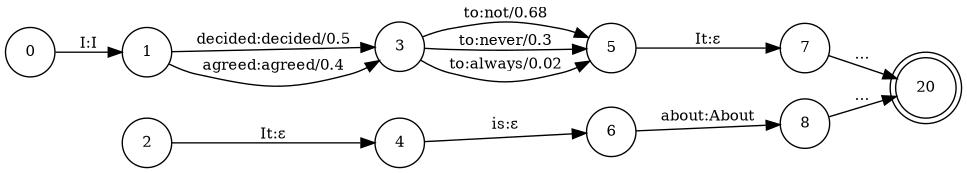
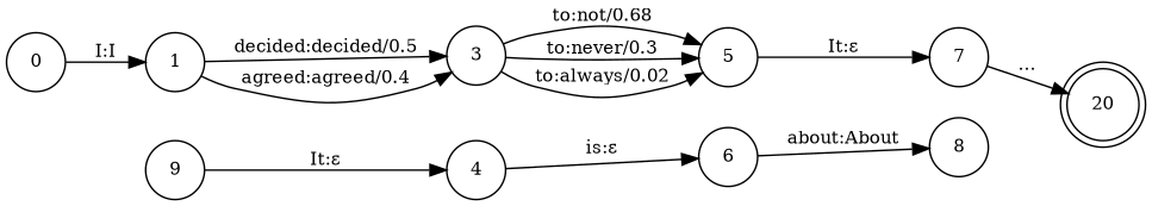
  digraph {
    rankdir=LR
    node [fontsize=11 shape=circle]
    edge [fontsize=11 weight=2]
    0
    1
-   2
+   2 [label=9]
    4
    3
    6
    8
    n8 [label=20 peripheries=2]
    5
    7
    0 -> 1 [label="I:I"]
    1 -> 3 [label="decided:decided/0.5"]
    1 -> 3 [label="agreed:agreed/0.4"]
    2 -> 4 [label="It:ε"]
    4 -> 6 [label="is:ε"]
    3 -> 5 [label="to:not/0.68"]
    3 -> 5 [label="to:never/0.3"]
    3 -> 5 [label="to:always/0.02"]
    6 -> 8 [label="about:About"]
-   8 -> n8 [label="…"]
    5 -> 7 [label="It:ε"]
    7 -> n8 [label="…"]
  }
